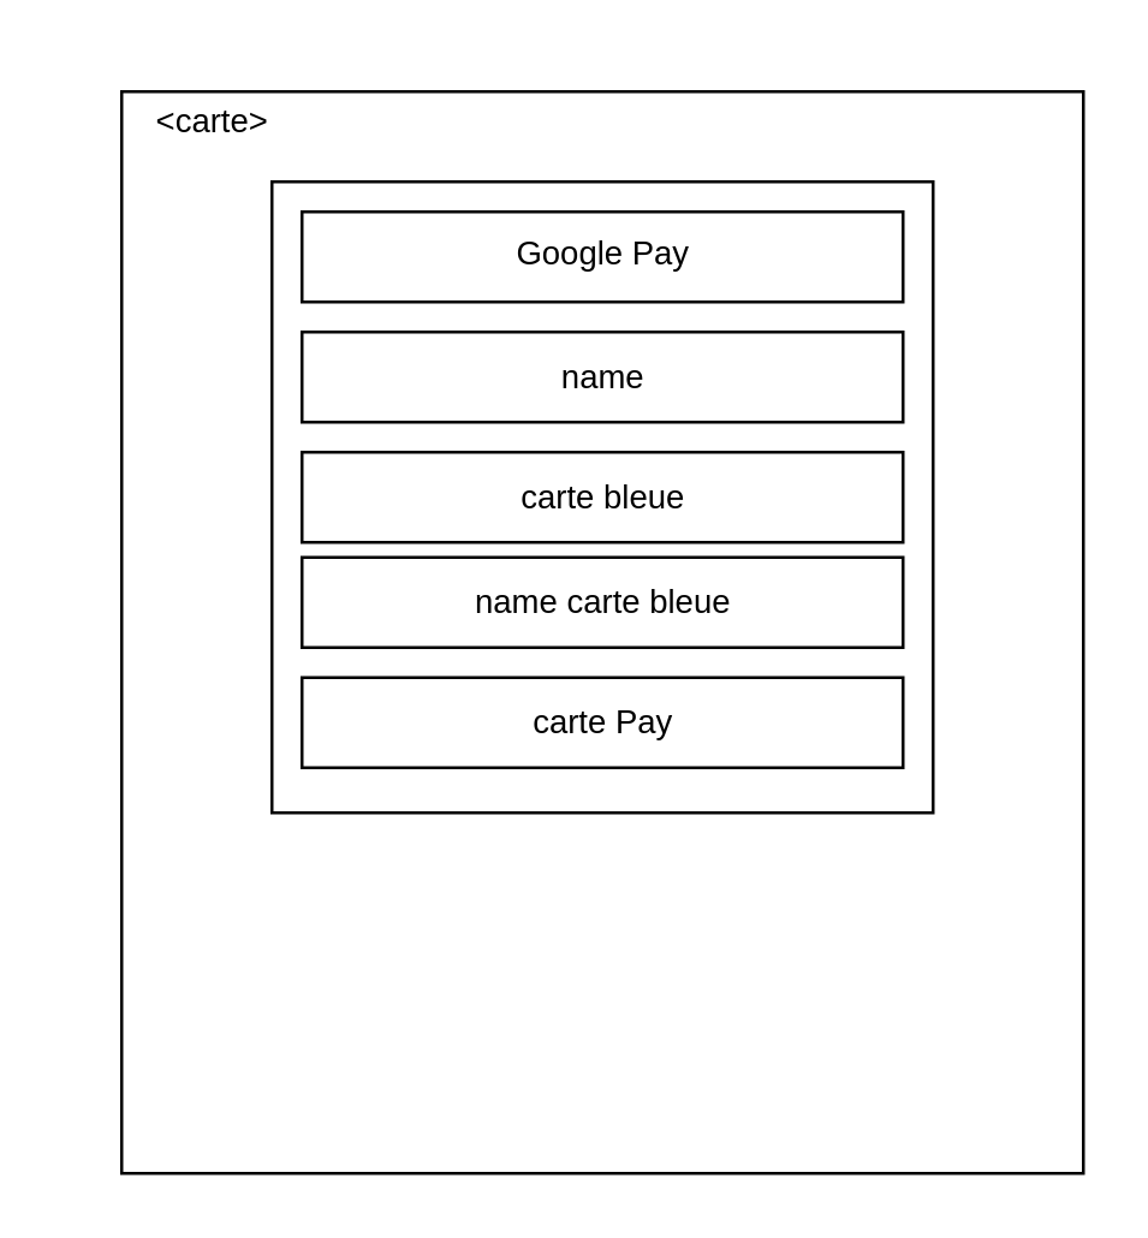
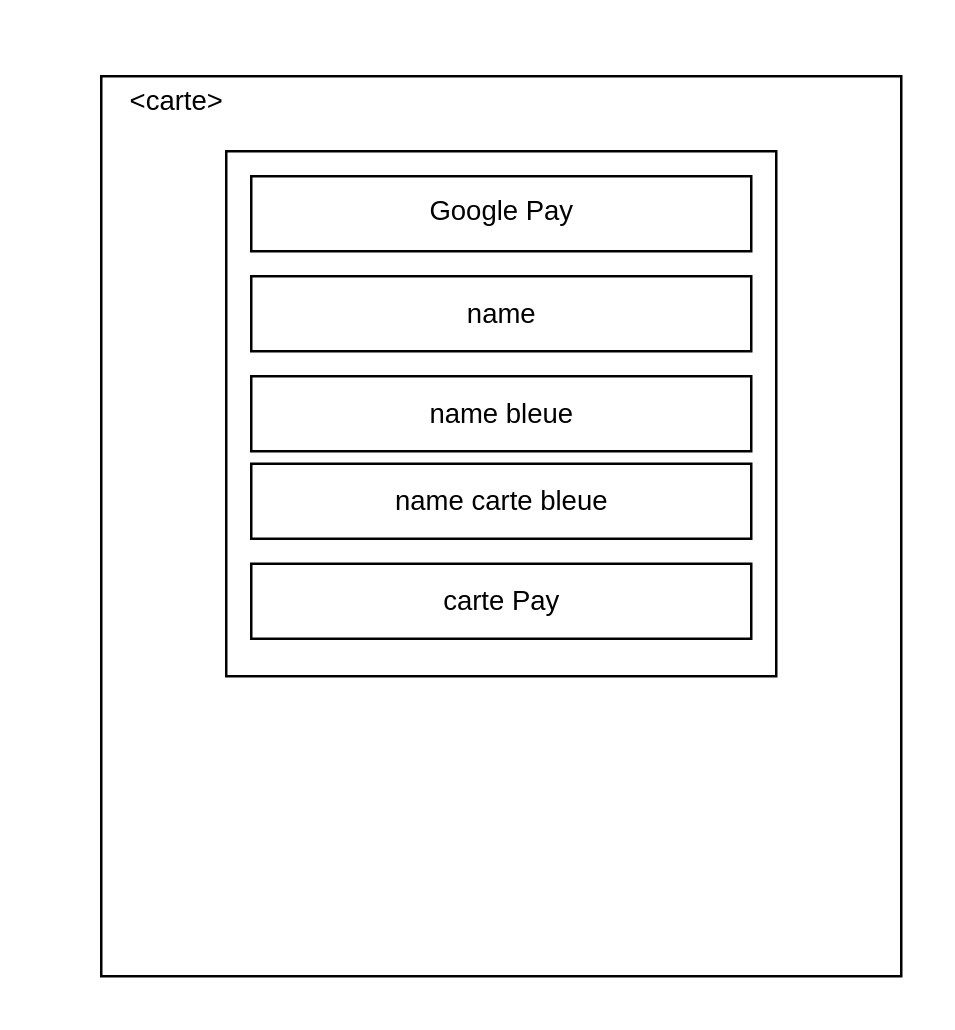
  <mxCell id="0" />
  <mxCell id="1" parent="0" />
  <mxCell id="2" value="" style="rounded=0;whiteSpace=wrap;html=1;" vertex="1" parent="1"><mxGeometry x="40" y="30" width="320" height="360" as="geometry" /></mxCell>
  <mxCell id="3" value="" style="rounded=0;whiteSpace=wrap;html=1;" vertex="1" parent="1"><mxGeometry x="90" y="60" width="220" height="210" as="geometry" /></mxCell>
  <mxCell id="4" value="&lt;span style=&quot;font-weight: 400;&quot;&gt;&amp;lt;carte&amp;gt;&lt;/span&gt;" style="text;strokeColor=none;fillColor=none;html=1;fontSize=11;fontStyle=1;verticalAlign=middle;align=center;" vertex="1" parent="1"><mxGeometry x="20" y="20" width="100" height="40" as="geometry" /></mxCell>
  <mxCell id="5" value="" style="rounded=0;whiteSpace=wrap;html=1;fontSize=11;" vertex="1" parent="1"><mxGeometry x="100" y="70" width="200" height="30" as="geometry" /></mxCell>
  <mxCell id="6" value="&lt;span style=&quot;font-weight: 400;&quot;&gt;Google Pay&lt;/span&gt;" style="text;strokeColor=none;fillColor=none;html=1;fontSize=11;fontStyle=1;verticalAlign=middle;align=center;" vertex="1" parent="1"><mxGeometry x="150" y="64" width="100" height="40" as="geometry" /></mxCell>
  <mxCell id="7" value="" style="rounded=0;whiteSpace=wrap;html=1;fontSize=11;" vertex="1" parent="1"><mxGeometry x="100" y="110" width="200" height="30" as="geometry" /></mxCell>
  <mxCell id="8" value="&lt;span style=&quot;font-weight: 400;&quot;&gt;name&lt;/span&gt;" style="text;strokeColor=none;fillColor=none;html=1;fontSize=11;fontStyle=1;verticalAlign=middle;align=center;" vertex="1" parent="1"><mxGeometry x="150" y="105" width="100" height="40" as="geometry" /></mxCell>
  <mxCell id="9" value="" style="rounded=0;whiteSpace=wrap;html=1;fontSize=11;" vertex="1" parent="1"><mxGeometry x="100" y="150" width="200" height="30" as="geometry" /></mxCell>
- <mxCell id="10" value="&lt;span style=&quot;font-weight: 400;&quot;&gt;carte bleue&lt;/span&gt;" style="text;strokeColor=none;fillColor=none;html=1;fontSize=11;fontStyle=1;verticalAlign=middle;align=center;" vertex="1" parent="1"><mxGeometry x="150" y="145" width="100" height="40" as="geometry" /></mxCell>
+ <mxCell id="10" value="&lt;span style=&quot;font-weight: 400;&quot;&gt;name bleue&lt;/span&gt;" style="text;strokeColor=none;fillColor=none;html=1;fontSize=11;fontStyle=1;verticalAlign=middle;align=center;" vertex="1" parent="1"><mxGeometry x="150" y="145" width="100" height="40" as="geometry" /></mxCell>
  <mxCell id="11" value="" style="rounded=0;whiteSpace=wrap;html=1;fontSize=11;" vertex="1" parent="1"><mxGeometry x="100" y="185" width="200" height="30" as="geometry" /></mxCell>
  <mxCell id="12" value="&lt;span style=&quot;font-weight: 400;&quot;&gt;name carte bleue&lt;/span&gt;" style="text;strokeColor=none;fillColor=none;html=1;fontSize=11;fontStyle=1;verticalAlign=middle;align=center;" vertex="1" parent="1"><mxGeometry x="150" y="180" width="100" height="40" as="geometry" /></mxCell>
  <mxCell id="13" value="" style="rounded=0;whiteSpace=wrap;html=1;fontSize=11;" vertex="1" parent="1"><mxGeometry x="100" y="225" width="200" height="30" as="geometry" /></mxCell>
  <mxCell id="14" value="&lt;span style=&quot;font-weight: 400;&quot;&gt;carte Pay&lt;/span&gt;" style="text;strokeColor=none;fillColor=none;html=1;fontSize=11;fontStyle=1;verticalAlign=middle;align=center;" vertex="1" parent="1"><mxGeometry x="150" y="220" width="100" height="40" as="geometry" /></mxCell>
